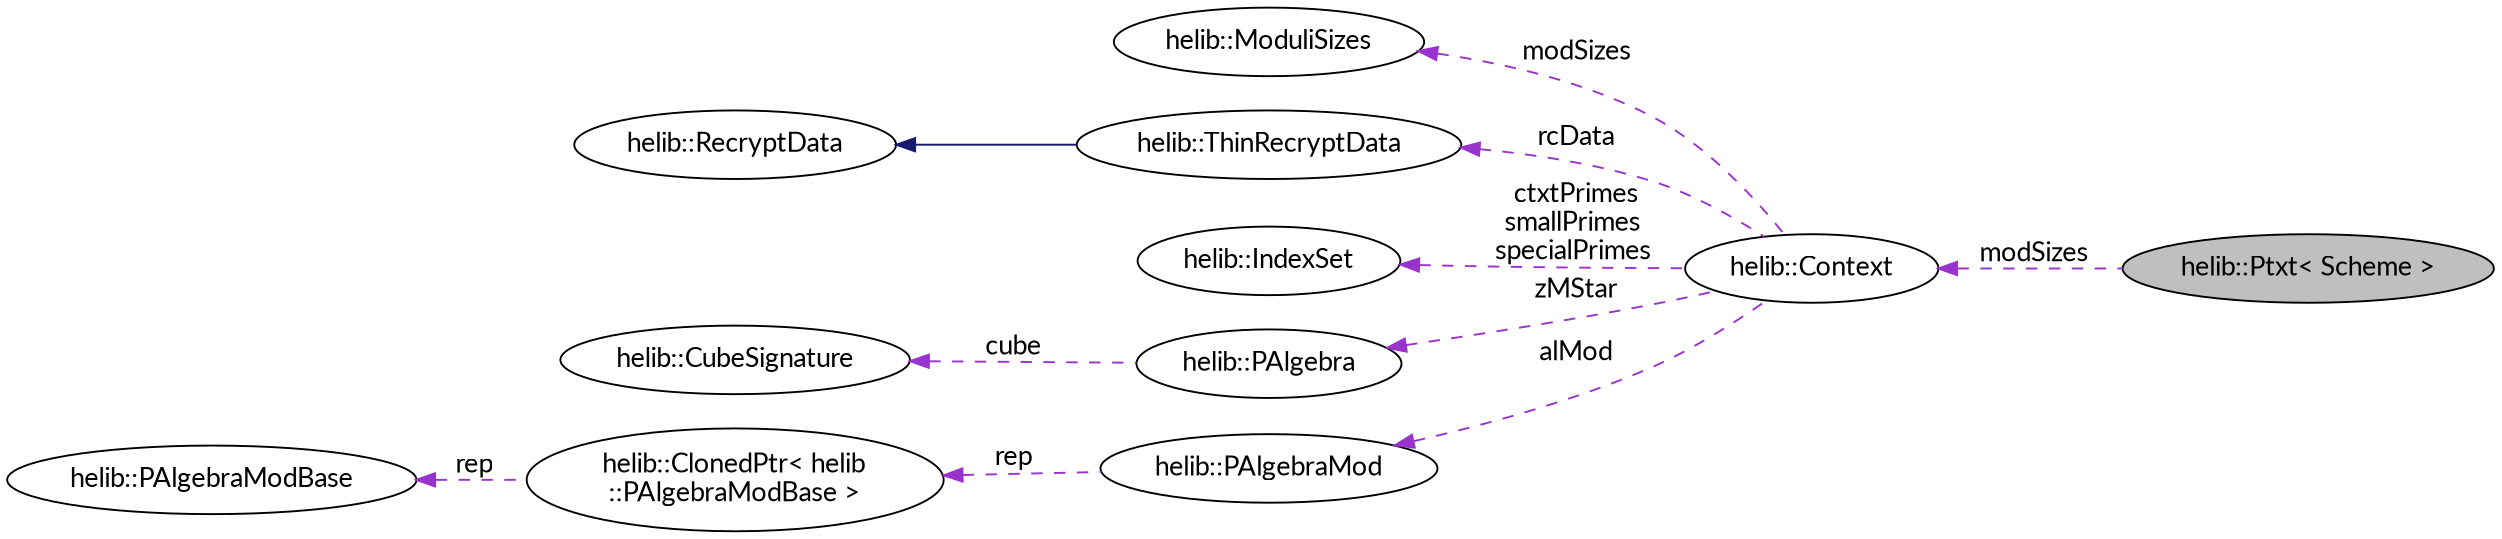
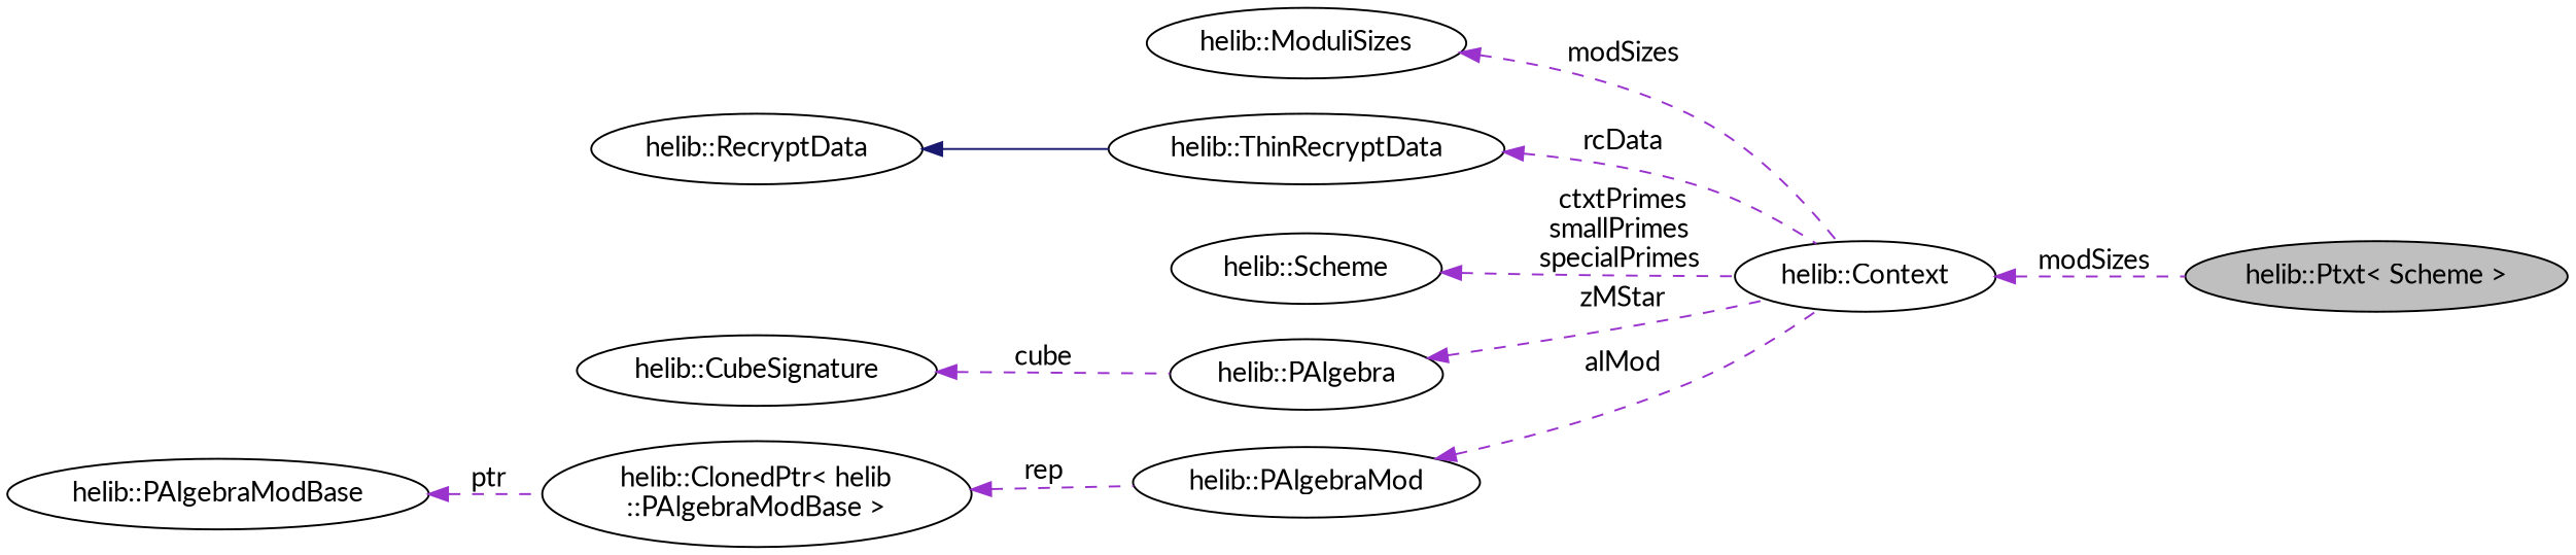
  digraph {
    fontname=Lato
    rankdir=LR
    node [color=black fillcolor=white fontname=Lato style=filled]
    edge [color=darkorchid3 dir=back fontname=Lato style=dashed]
    n1 [fillcolor=grey75 fontcolor=black label="helib::Ptxt\< Scheme \>"]
    n2 [label="helib::Context"]
    n3 [label="helib::ModuliSizes"]
    n4 [label="helib::ThinRecryptData"]
    n5 [label="helib::RecryptData"]
-   n6 [label="helib::IndexSet"]
+   n6 [label="helib::Scheme"]
    n7 [label="helib::PAlgebra"]
    n8 [label="helib::CubeSignature"]
    n9 [label="helib::PAlgebraMod"]
    n10 [label="helib::ClonedPtr\< helib\l::PAlgebraModBase \>"]
    n11 [label="helib::PAlgebraModBase"]
    n2 -> n1 [label=" modSizes"]
    n3 -> n2 [label=" modSizes"]
    n4 -> n2 [label=" rcData"]
    n5 -> n4 [color=midnightblue style=solid]
    n6 -> n2 [label=" ctxtPrimes\nsmallPrimes\nspecialPrimes"]
    n7 -> n2 [label=" zMStar"]
    n8 -> n7 [label=" cube"]
    n9 -> n2 [label=" alMod"]
    n10 -> n9 [label=" rep"]
-   n11 -> n10 [label=" rep"]
+   n11 -> n10 [label=" ptr"]
  }
